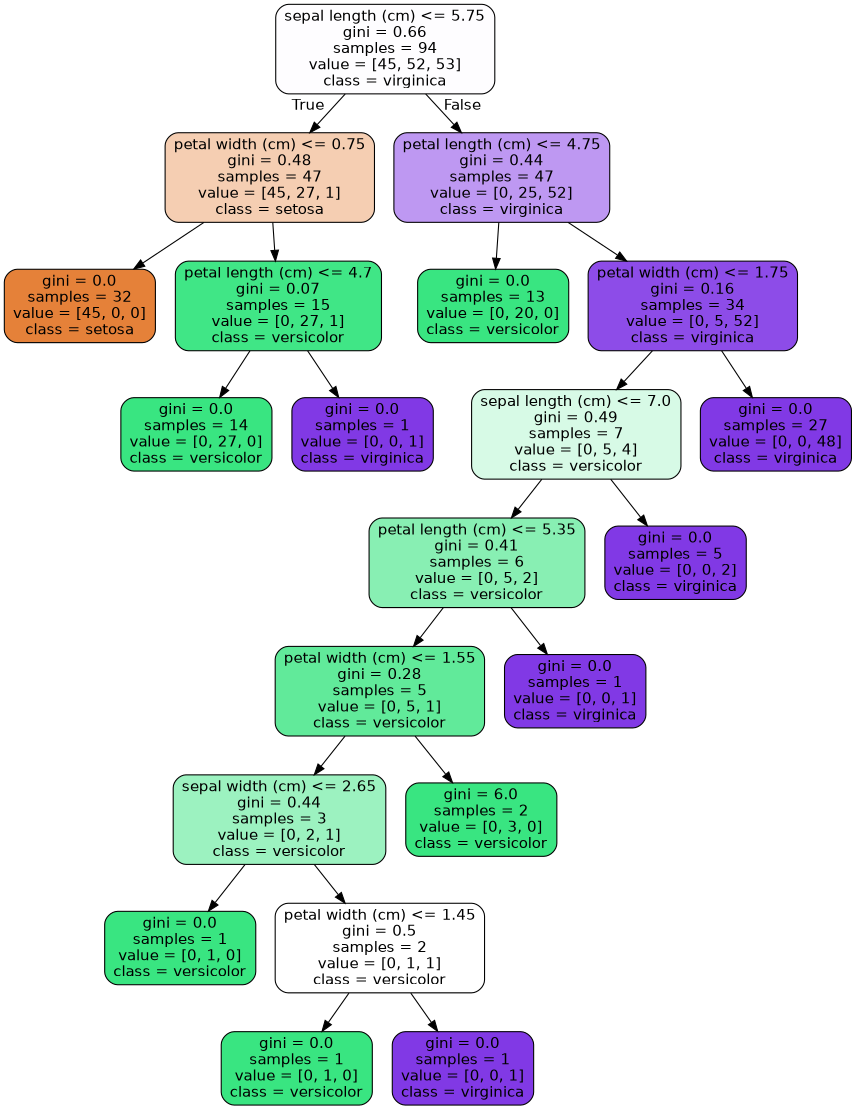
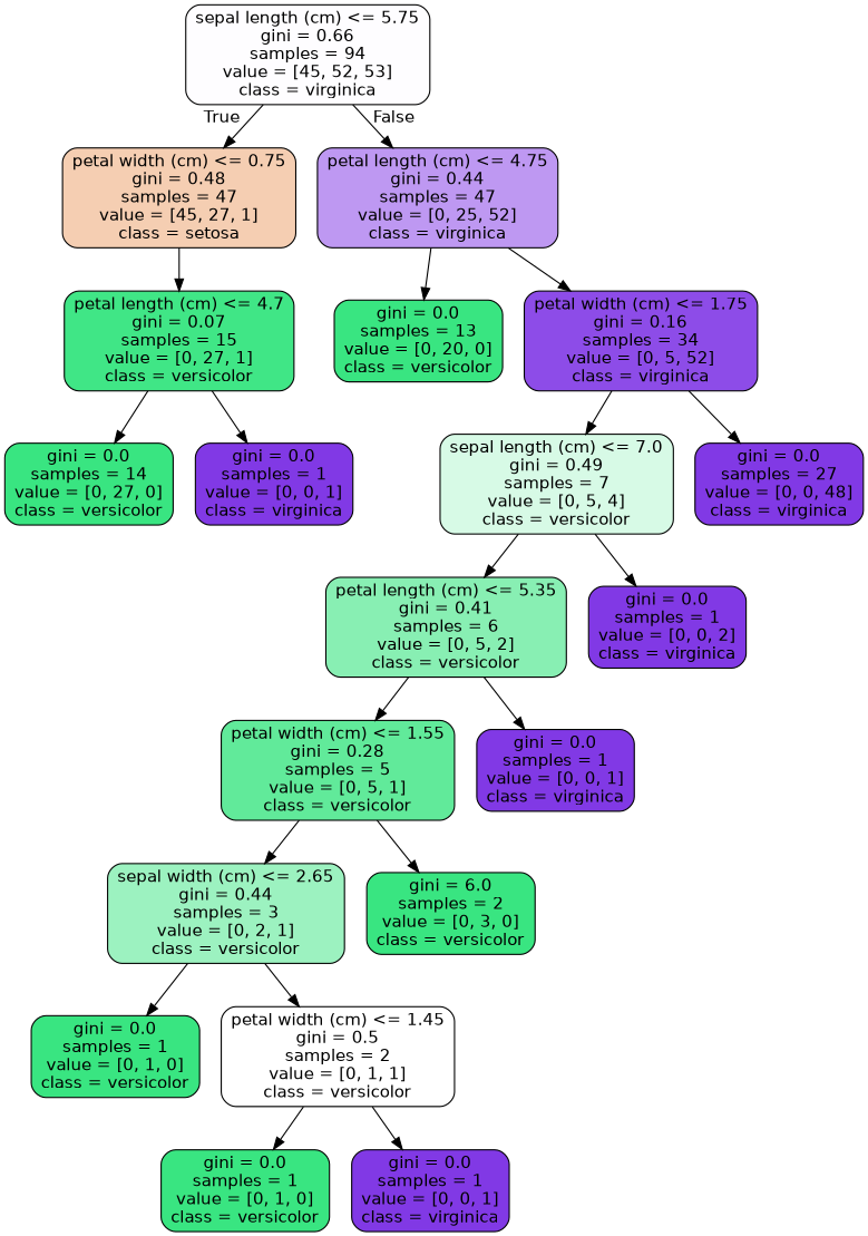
  digraph {
    node [color=black fillcolor="#39e581" fontname=helvetica shape=box style="filled, rounded"]
    edge [fontname=helvetica]
    n1 [fillcolor="#fefdff" label="sepal length (cm) <= 5.75\ngini = 0.66\nsamples = 94\nvalue = [45, 52, 53]\nclass = virginica"]
    n2 [fillcolor="#f5ceb2" label="petal width (cm) <= 0.75\ngini = 0.48\nsamples = 47\nvalue = [45, 27, 1]\nclass = setosa"]
    n3 [fillcolor="#be98f2" label="petal length (cm) <= 4.75\ngini = 0.44\nsamples = 47\nvalue = [0, 25, 52]\nclass = virginica"]
-   n4 [fillcolor="#e58139" label="gini = 0.0\nsamples = 32\nvalue = [45, 0, 0]\nclass = setosa"]
    n5 [fillcolor="#40e686" label="petal length (cm) <= 4.7\ngini = 0.07\nsamples = 15\nvalue = [0, 27, 1]\nclass = versicolor"]
    n6 [label="gini = 0.0\nsamples = 13\nvalue = [0, 20, 0]\nclass = versicolor"]
    n7 [fillcolor="#8d4ce8" label="petal width (cm) <= 1.75\ngini = 0.16\nsamples = 34\nvalue = [0, 5, 52]\nclass = virginica"]
    n8 [label="gini = 0.0\nsamples = 14\nvalue = [0, 27, 0]\nclass = versicolor"]
    n9 [fillcolor="#8139e5" label="gini = 0.0\nsamples = 1\nvalue = [0, 0, 1]\nclass = virginica"]
    n10 [fillcolor="#d7fae6" label="sepal length (cm) <= 7.0\ngini = 0.49\nsamples = 7\nvalue = [0, 5, 4]\nclass = versicolor"]
    n11 [fillcolor="#8139e5" label="gini = 0.0\nsamples = 27\nvalue = [0, 0, 48]\nclass = virginica"]
    n12 [fillcolor="#88efb3" label="petal length (cm) <= 5.35\ngini = 0.41\nsamples = 6\nvalue = [0, 5, 2]\nclass = versicolor"]
-   n13 [fillcolor="#8139e5" label="gini = 0.0\nsamples = 5\nvalue = [0, 0, 2]\nclass = virginica"]
+   n13 [fillcolor="#8139e5" label="gini = 0.0\nsamples = 1\nvalue = [0, 0, 2]\nclass = virginica"]
    n14 [fillcolor="#61ea9a" label="petal width (cm) <= 1.55\ngini = 0.28\nsamples = 5\nvalue = [0, 5, 1]\nclass = versicolor"]
    n15 [fillcolor="#8139e5" label="gini = 0.0\nsamples = 1\nvalue = [0, 0, 1]\nclass = virginica"]
    n16 [fillcolor="#9cf2c0" label="sepal width (cm) <= 2.65\ngini = 0.44\nsamples = 3\nvalue = [0, 2, 1]\nclass = versicolor"]
    n17 [label="gini = 6.0\nsamples = 2\nvalue = [0, 3, 0]\nclass = versicolor"]
    n18 [label="gini = 0.0\nsamples = 1\nvalue = [0, 1, 0]\nclass = versicolor"]
    n19 [fillcolor="#ffffff" label="petal width (cm) <= 1.45\ngini = 0.5\nsamples = 2\nvalue = [0, 1, 1]\nclass = versicolor"]
    n20 [label="gini = 0.0\nsamples = 1\nvalue = [0, 1, 0]\nclass = versicolor"]
    n21 [fillcolor="#8139e5" label="gini = 0.0\nsamples = 1\nvalue = [0, 0, 1]\nclass = virginica"]
    n1 -> n2 [headlabel=True labelangle=45 labeldistance=2.5]
    n1 -> n3 [headlabel=False labelangle=-45 labeldistance=2.5]
-   n2 -> n4
    n2 -> n5
    n3 -> n6
    n3 -> n7
    n5 -> n8
    n5 -> n9
    n7 -> n10
    n7 -> n11
    n10 -> n12
    n10 -> n13
    n12 -> n14
    n12 -> n15
    n14 -> n16
    n14 -> n17
    n16 -> n18
    n16 -> n19
    n19 -> n20
    n19 -> n21
  }
